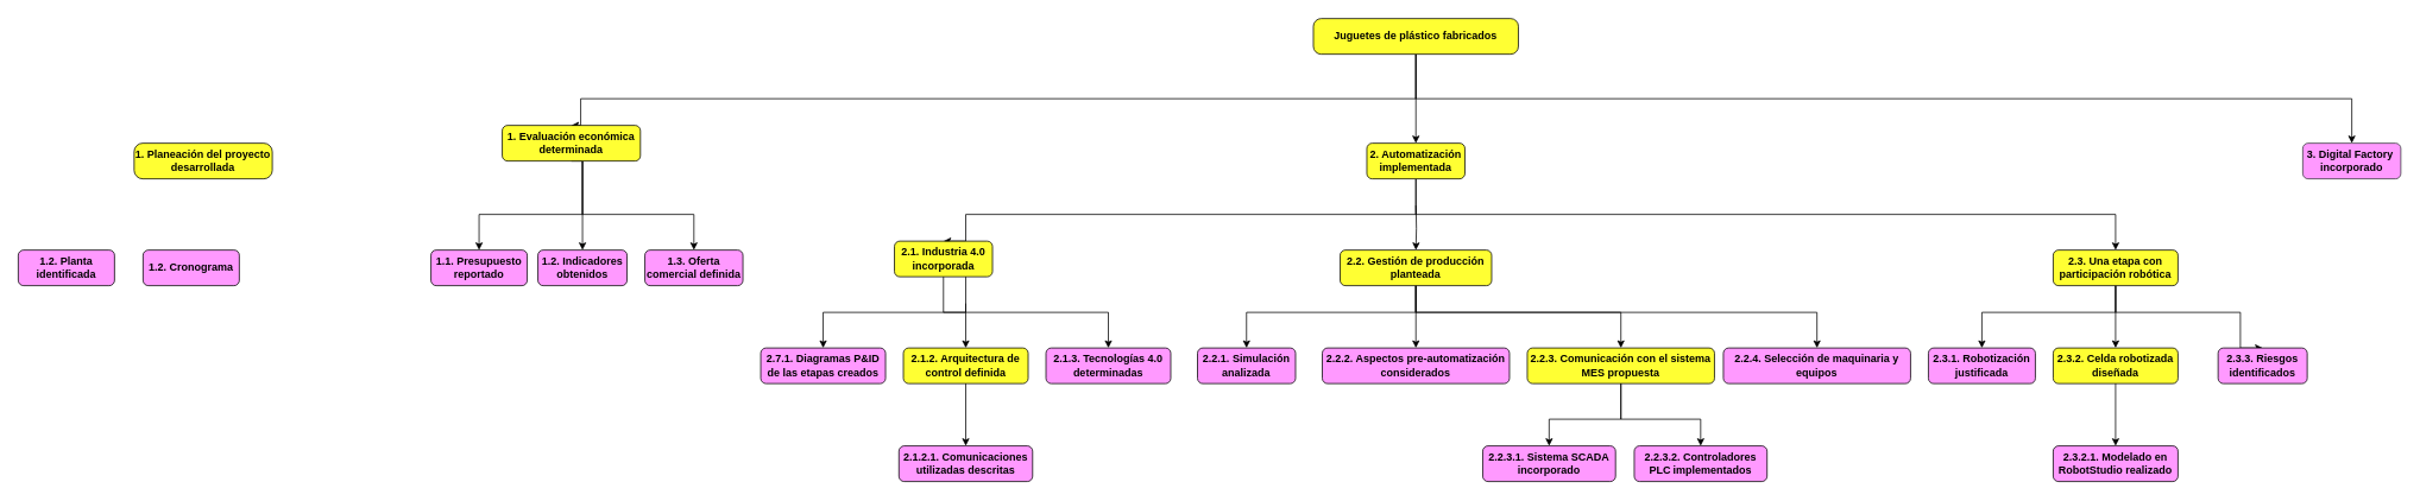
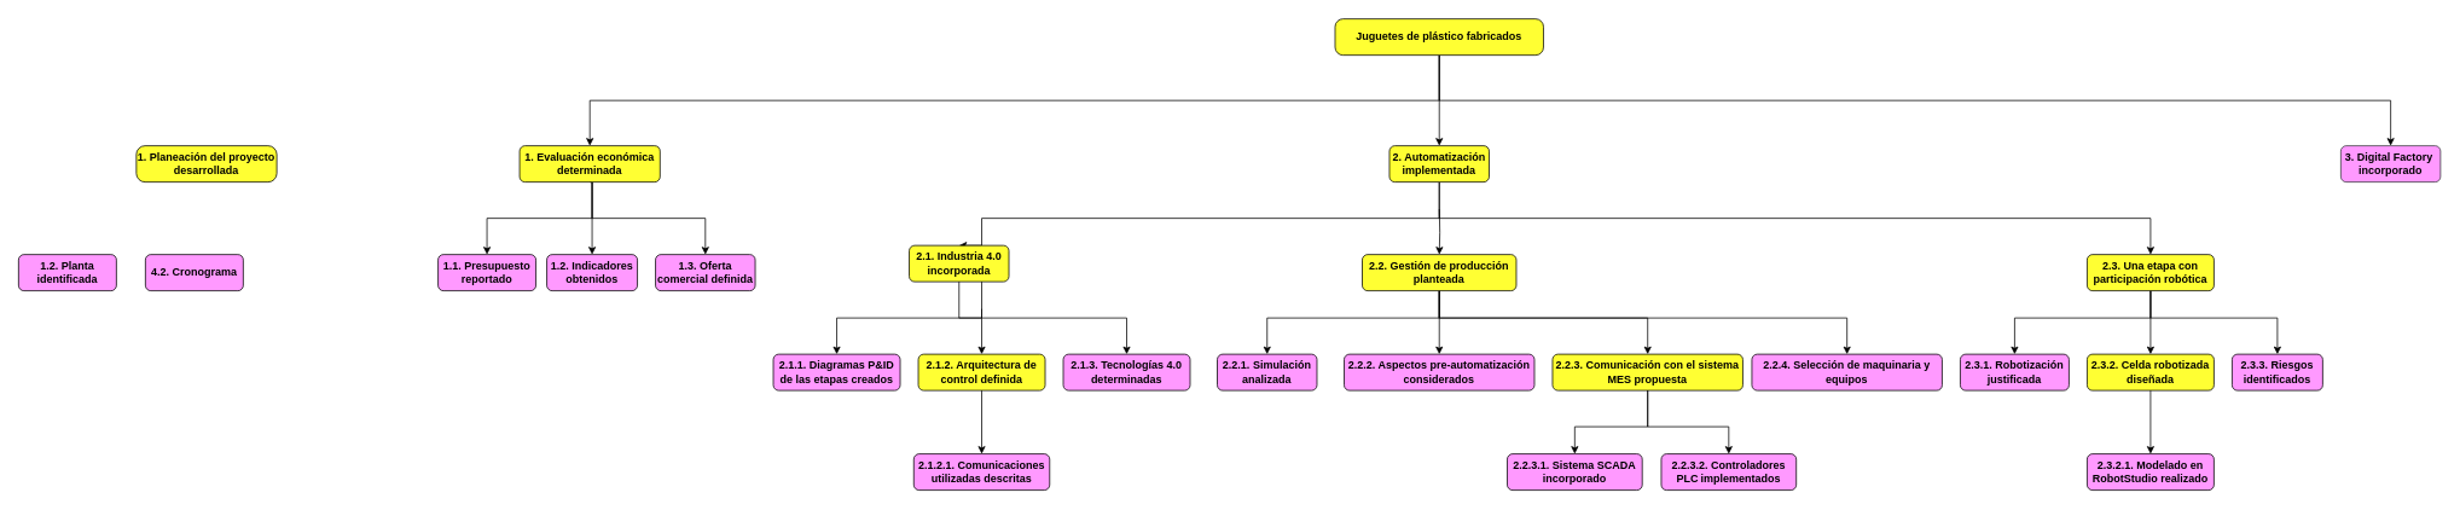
  <mxCell id="0" />
  <mxCell id="1" parent="0" />
  <mxCell id="2" style="edgeStyle=orthogonalEdgeStyle;rounded=0;orthogonalLoop=1;jettySize=auto;html=1;entryX=0.5;entryY=0;entryDx=0;entryDy=0;" edge="1" parent="1" source="5" target="15"><mxGeometry relative="1" as="geometry" /></mxCell>
  <mxCell id="3" style="edgeStyle=orthogonalEdgeStyle;rounded=0;orthogonalLoop=1;jettySize=auto;html=1;entryX=0.5;entryY=0;entryDx=0;entryDy=0;" edge="1" parent="1" source="5" target="11"><mxGeometry relative="1" as="geometry"><Array as="points"><mxPoint x="1588" y="110" /><mxPoint x="651" y="110" /></Array></mxGeometry></mxCell>
  <mxCell id="4" style="edgeStyle=orthogonalEdgeStyle;rounded=0;orthogonalLoop=1;jettySize=auto;html=1;entryX=0.5;entryY=0;entryDx=0;entryDy=0;" edge="1" parent="1" source="5" target="45"><mxGeometry relative="1" as="geometry"><mxPoint x="2695.353" y="140" as="targetPoint" /><Array as="points"><mxPoint x="1588" y="110" /><mxPoint x="2638" y="110" /></Array></mxGeometry></mxCell>
  <mxCell id="5" value="Juguetes de plástico fabricados" style="rounded=1;whiteSpace=wrap;html=1;fillColor=#FFFF33;strokeColor=#000000;fontStyle=1;labelBorderColor=none;arcSize=22;" vertex="1" parent="1"><mxGeometry x="1473" width="230" height="40" as="geometry" y="20" /></mxCell>
  <mxCell id="6" value="1.2. Indicadores obtenidos" style="rounded=1;whiteSpace=wrap;html=1;fontStyle=1;strokeColor=#000000;fillColor=#FF99FF;" vertex="1" parent="1"><mxGeometry x="603" y="280" width="100" height="40" as="geometry" /></mxCell>
  <mxCell id="7" value="1.3. Oferta comercial definida" style="rounded=1;whiteSpace=wrap;html=1;fontStyle=1;strokeColor=#000000;fillColor=#FF99FF;" vertex="1" parent="1"><mxGeometry x="723" y="280" width="110" height="40" as="geometry" /></mxCell>
  <mxCell id="8" style="edgeStyle=orthogonalEdgeStyle;rounded=0;orthogonalLoop=1;jettySize=auto;html=1;entryX=0.5;entryY=0;entryDx=0;entryDy=0;exitX=0.5;exitY=1;exitDx=0;exitDy=0;" edge="1" parent="1" source="11" target="6"><mxGeometry relative="1" as="geometry"><Array as="points"><mxPoint x="653" y="210" /><mxPoint x="653" y="210" /></Array></mxGeometry></mxCell>
  <mxCell id="9" style="edgeStyle=orthogonalEdgeStyle;rounded=0;orthogonalLoop=1;jettySize=auto;html=1;entryX=0.5;entryY=0;entryDx=0;entryDy=0;" edge="1" parent="1" source="11" target="7"><mxGeometry relative="1" as="geometry"><Array as="points"><mxPoint x="653" y="240" /><mxPoint x="778" y="240" /></Array></mxGeometry></mxCell>
  <mxCell id="10" style="edgeStyle=orthogonalEdgeStyle;rounded=0;orthogonalLoop=1;jettySize=auto;html=1;entryX=0.5;entryY=0;entryDx=0;entryDy=0;" edge="1" parent="1" source="11" target="20"><mxGeometry relative="1" as="geometry"><Array as="points"><mxPoint x="653" y="240" /><mxPoint x="537" y="240" /></Array></mxGeometry></mxCell>
- <mxCell id="11" value="1. Evaluación económica determinada" style="rounded=1;whiteSpace=wrap;html=1;fillColor=#FFFF33;strokeColor=#000000;fontStyle=1" vertex="1" parent="1"><mxGeometry x="563" y="140" width="155" height="40" as="geometry" /></mxCell>
+ <mxCell id="11" value="1. Evaluación económica determinada" style="rounded=1;whiteSpace=wrap;html=1;fillColor=#FFFF33;strokeColor=#000000;fontStyle=1" vertex="1" parent="1"><mxGeometry x="573" y="160" width="155" height="40" as="geometry" /></mxCell>
  <mxCell id="12" style="edgeStyle=orthogonalEdgeStyle;rounded=0;orthogonalLoop=1;jettySize=auto;html=1;entryX=0.5;entryY=0;entryDx=0;entryDy=0;" edge="1" parent="1" target="30"><mxGeometry relative="1" as="geometry"><mxPoint x="1588.091" y="230" as="sourcePoint" /></mxGeometry></mxCell>
  <mxCell id="13" style="edgeStyle=orthogonalEdgeStyle;rounded=0;orthogonalLoop=1;jettySize=auto;html=1;entryX=0.5;entryY=0;entryDx=0;entryDy=0;exitX=0.5;exitY=1;exitDx=0;exitDy=0;" edge="1" parent="1" source="15" target="19"><mxGeometry relative="1" as="geometry"><Array as="points"><mxPoint x="1588" y="240" /><mxPoint x="1083" y="240" /></Array><mxPoint x="1588.091" y="230" as="sourcePoint" /></mxGeometry></mxCell>
  <mxCell id="14" style="edgeStyle=orthogonalEdgeStyle;rounded=0;orthogonalLoop=1;jettySize=auto;html=1;entryX=0.5;entryY=0;entryDx=0;entryDy=0;exitX=0.5;exitY=1;exitDx=0;exitDy=0;" edge="1" parent="1" source="15" target="24"><mxGeometry relative="1" as="geometry"><Array as="points"><mxPoint x="1588" y="240" /><mxPoint x="2373" y="240" /></Array><mxPoint x="1588.091" y="230" as="sourcePoint" /></mxGeometry></mxCell>
  <mxCell id="15" value="2. Automatización implementada" style="rounded=1;whiteSpace=wrap;html=1;fillColor=#FFFF33;strokeColor=#000000;fontStyle=1" vertex="1" parent="1"><mxGeometry x="1533" y="160" width="110" height="40" as="geometry" /></mxCell>
  <mxCell id="16" style="edgeStyle=orthogonalEdgeStyle;rounded=0;orthogonalLoop=1;jettySize=auto;html=1;entryX=0.5;entryY=0;entryDx=0;entryDy=0;" edge="1" parent="1" target="35"><mxGeometry relative="1" as="geometry"><Array as="points"><mxPoint x="1083" y="350" /><mxPoint x="923" y="350" /></Array><mxPoint x="1083" y="340" as="sourcePoint" /></mxGeometry></mxCell>
  <mxCell id="17" style="edgeStyle=orthogonalEdgeStyle;rounded=0;orthogonalLoop=1;jettySize=auto;html=1;entryX=0.5;entryY=0;entryDx=0;entryDy=0;" edge="1" parent="1" source="19" target="37"><mxGeometry relative="1" as="geometry" /></mxCell>
  <mxCell id="18" style="edgeStyle=orthogonalEdgeStyle;rounded=0;orthogonalLoop=1;jettySize=auto;html=1;entryX=0.5;entryY=0;entryDx=0;entryDy=0;" edge="1" parent="1" source="19" target="39"><mxGeometry relative="1" as="geometry"><Array as="points"><mxPoint x="1083" y="350" /><mxPoint x="1243" y="350" /></Array></mxGeometry></mxCell>
  <mxCell id="19" value="2.1. Industria 4.0 incorporada" style="rounded=1;whiteSpace=wrap;html=1;fontStyle=1;strokeColor=#000000;fillColor=#FFFF33;" vertex="1" parent="1"><mxGeometry x="1003" y="270" width="110" height="40" as="geometry" /></mxCell>
  <mxCell id="20" value="1.1. Presupuesto reportado" style="rounded=1;whiteSpace=wrap;html=1;fontStyle=1;strokeColor=#000000;fillColor=#FF99FF;" vertex="1" parent="1"><mxGeometry x="483" y="280" width="108" height="40" as="geometry" /></mxCell>
  <mxCell id="21" style="edgeStyle=orthogonalEdgeStyle;rounded=0;orthogonalLoop=1;jettySize=auto;html=1;entryX=0.5;entryY=0;entryDx=0;entryDy=0;" edge="1" parent="1" source="24" target="42"><mxGeometry relative="1" as="geometry" /></mxCell>
  <mxCell id="22" style="edgeStyle=orthogonalEdgeStyle;rounded=0;orthogonalLoop=1;jettySize=auto;html=1;entryX=0.5;entryY=0;entryDx=0;entryDy=0;" edge="1" parent="1" source="24" target="44"><mxGeometry relative="1" as="geometry"><Array as="points"><mxPoint x="2373" y="350" /><mxPoint x="2513" y="350" /></Array></mxGeometry></mxCell>
  <mxCell id="23" style="edgeStyle=orthogonalEdgeStyle;rounded=0;orthogonalLoop=1;jettySize=auto;html=1;entryX=0.5;entryY=0;entryDx=0;entryDy=0;" edge="1" parent="1" source="24" target="40"><mxGeometry relative="1" as="geometry"><Array as="points"><mxPoint x="2373" y="350" /><mxPoint x="2223" y="350" /></Array></mxGeometry></mxCell>
  <mxCell id="24" value="2.3. Una etapa con participación robótica" style="rounded=1;whiteSpace=wrap;html=1;fontStyle=1;strokeColor=#000000;fillColor=#FFFF33;" vertex="1" parent="1"><mxGeometry x="2303" y="280" width="140" height="40" as="geometry" /></mxCell>
  <mxCell id="25" value="2.2.1. Simulación analizada" style="rounded=1;whiteSpace=wrap;html=1;fontStyle=1;strokeColor=#000000;gradientColor=none;fillColor=#FF99FF;" vertex="1" parent="1"><mxGeometry x="1343" y="390" width="110" height="40" as="geometry" /></mxCell>
  <mxCell id="26" value="" style="edgeStyle=orthogonalEdgeStyle;rounded=0;orthogonalLoop=1;jettySize=auto;html=1;" edge="1" parent="1" source="30" target="31"><mxGeometry relative="1" as="geometry" /></mxCell>
  <mxCell id="27" style="edgeStyle=orthogonalEdgeStyle;rounded=0;orthogonalLoop=1;jettySize=auto;html=1;entryX=0.5;entryY=0;entryDx=0;entryDy=0;" edge="1" parent="1" source="30" target="25"><mxGeometry relative="1" as="geometry"><Array as="points"><mxPoint x="1588" y="350" /><mxPoint x="1398" y="350" /></Array></mxGeometry></mxCell>
  <mxCell id="28" style="edgeStyle=orthogonalEdgeStyle;rounded=0;orthogonalLoop=1;jettySize=auto;html=1;entryX=0.5;entryY=0;entryDx=0;entryDy=0;" edge="1" parent="1" source="30" target="34"><mxGeometry relative="1" as="geometry"><Array as="points"><mxPoint x="1588" y="350" /><mxPoint x="1818" y="350" /></Array></mxGeometry></mxCell>
  <mxCell id="29" style="edgeStyle=orthogonalEdgeStyle;rounded=0;orthogonalLoop=1;jettySize=auto;html=1;entryX=0.5;entryY=0;entryDx=0;entryDy=0;" edge="1" parent="1" source="30" target="48"><mxGeometry relative="1" as="geometry"><Array as="points"><mxPoint x="1588" y="350" /><mxPoint x="2038" y="350" /></Array></mxGeometry></mxCell>
  <mxCell id="30" value="2.2. Gestión de producción planteada" style="rounded=1;whiteSpace=wrap;html=1;fontStyle=1;strokeColor=#000000;fillColor=#FFFF33;" vertex="1" parent="1"><mxGeometry x="1503" y="280" width="170" height="40" as="geometry" /></mxCell>
  <mxCell id="31" value="2.2.2. Aspectos pre-automatización considerados" style="rounded=1;whiteSpace=wrap;html=1;fontStyle=1;strokeColor=#000000;gradientColor=none;fillColor=#FF99FF;" vertex="1" parent="1"><mxGeometry x="1483" y="390" width="210" height="40" as="geometry" /></mxCell>
  <mxCell id="32" style="edgeStyle=orthogonalEdgeStyle;rounded=0;orthogonalLoop=1;jettySize=auto;html=1;entryX=0.5;entryY=0;entryDx=0;entryDy=0;" edge="1" parent="1" source="34" target="46"><mxGeometry relative="1" as="geometry"><Array as="points"><mxPoint x="1818" y="470" /><mxPoint x="1737" y="470" /></Array></mxGeometry></mxCell>
  <mxCell id="33" style="edgeStyle=orthogonalEdgeStyle;rounded=0;orthogonalLoop=1;jettySize=auto;html=1;entryX=0.5;entryY=0;entryDx=0;entryDy=0;" edge="1" parent="1" source="34" target="47"><mxGeometry relative="1" as="geometry"><Array as="points"><mxPoint x="1818" y="470" /><mxPoint x="1907" y="470" /></Array></mxGeometry></mxCell>
  <mxCell id="34" value="2.2.3. Comunicación con el sistema MES propuesta" style="rounded=1;whiteSpace=wrap;html=1;fontStyle=1;strokeColor=#000000;fillColor=#FFFF33;" vertex="1" parent="1"><mxGeometry x="1713" y="390" width="210" height="40" as="geometry" /></mxCell>
- <mxCell id="35" value="2.7.1. Diagramas P&amp;amp;ID de las etapas creados" style="rounded=1;whiteSpace=wrap;html=1;fontStyle=1;strokeColor=#000000;fillColor=#FF99FF;" vertex="1" parent="1"><mxGeometry x="853" y="390" width="140" height="40" as="geometry" /></mxCell>
+ <mxCell id="35" value="2.1.1. Diagramas P&amp;amp;ID de las etapas creados" style="rounded=1;whiteSpace=wrap;html=1;fontStyle=1;strokeColor=#000000;fillColor=#FF99FF;" vertex="1" parent="1"><mxGeometry x="853" y="390" width="140" height="40" as="geometry" /></mxCell>
  <mxCell id="36" style="edgeStyle=orthogonalEdgeStyle;rounded=0;orthogonalLoop=1;jettySize=auto;html=1;entryX=0.5;entryY=0;entryDx=0;entryDy=0;" edge="1" parent="1" source="37" target="38"><mxGeometry relative="1" as="geometry" /></mxCell>
  <mxCell id="37" value="2.1.2. Arquitectura de control definida" style="rounded=1;whiteSpace=wrap;html=1;fontStyle=1;strokeColor=#000000;fillColor=#FFFF33;" vertex="1" parent="1"><mxGeometry x="1013" y="390" width="140" height="40" as="geometry" /></mxCell>
  <mxCell id="38" value="2.1.2.1. Comunicaciones utilizadas descritas" style="rounded=1;whiteSpace=wrap;html=1;fontStyle=1;strokeColor=#000000;fillColor=#FF99FF;" vertex="1" parent="1"><mxGeometry x="1008" y="500" width="150" height="40" as="geometry" /></mxCell>
  <mxCell id="39" value="2.1.3. Tecnologías 4.0 determinadas" style="rounded=1;whiteSpace=wrap;html=1;fontStyle=1;strokeColor=#000000;fillColor=#FF99FF;" vertex="1" parent="1"><mxGeometry x="1173" y="390" width="140" height="40" as="geometry" /></mxCell>
  <mxCell id="40" value="2.3.1. Robotización justificada" style="rounded=1;whiteSpace=wrap;html=1;fontStyle=1;strokeColor=#000000;fillColor=#FF99FF;" vertex="1" parent="1"><mxGeometry x="2163" y="390" width="120" height="40" as="geometry" /></mxCell>
  <mxCell id="41" style="edgeStyle=orthogonalEdgeStyle;rounded=0;orthogonalLoop=1;jettySize=auto;html=1;entryX=0.5;entryY=0;entryDx=0;entryDy=0;" edge="1" parent="1" source="42" target="43"><mxGeometry relative="1" as="geometry" /></mxCell>
  <mxCell id="42" value="2.3.2. Celda robotizada diseñada" style="rounded=1;whiteSpace=wrap;html=1;fontStyle=1;strokeColor=#000000;fillColor=#FFFF33;" vertex="1" parent="1"><mxGeometry x="2303" y="390" width="140" height="40" as="geometry" /></mxCell>
  <mxCell id="43" value="2.3.2.1. Modelado en RobotStudio realizado" style="rounded=1;whiteSpace=wrap;html=1;fontStyle=1;strokeColor=#000000;fillColor=#FF99FF;" vertex="1" parent="1"><mxGeometry x="2303" y="500" width="140" height="40" as="geometry" /></mxCell>
- <mxCell id="44" value="2.3.3. Riesgos identificados" style="rounded=1;whiteSpace=wrap;html=1;fontStyle=1;strokeColor=#000000;fillColor=#FF99FF;" vertex="1" parent="1"><mxGeometry x="2488" y="390" width="100" height="40" as="geometry" /></mxCell>
+ <mxCell id="44" value="2.3.3. Riesgos identificados" style="rounded=1;whiteSpace=wrap;html=1;fontStyle=1;strokeColor=#000000;fillColor=#FF99FF;" vertex="1" parent="1"><mxGeometry x="2463" y="390" width="100" height="40" as="geometry" /></mxCell>
  <mxCell id="45" value="3&lt;span style=&quot;background-color: initial;&quot;&gt;. Digital Factory&amp;nbsp; incorporado&lt;/span&gt;" style="rounded=1;whiteSpace=wrap;html=1;fillColor=#FF99FF;strokeColor=#36393d;fontStyle=1;" vertex="1" parent="1"><mxGeometry x="2583" y="160" width="110" height="40" as="geometry" /></mxCell>
  <mxCell id="46" value="2.2.3.1. Sistema SCADA incorporado" style="rounded=1;whiteSpace=wrap;html=1;fontStyle=1;strokeColor=#000000;fillColor=#FF99FF;" vertex="1" parent="1"><mxGeometry x="1663" y="500" width="149" height="40" as="geometry" /></mxCell>
  <mxCell id="47" value="2.2.3.2. Controladores PLC&lt;span style=&quot;white-space: pre;&quot;&gt;&#09;&lt;/span&gt;implementados" style="rounded=1;whiteSpace=wrap;html=1;fontStyle=1;strokeColor=#000000;fillColor=#FF99FF;" vertex="1" parent="1"><mxGeometry x="1833" y="500" width="149" height="40" as="geometry" /></mxCell>
  <mxCell id="48" value="2.2.4. Selección de maquinaria y equipos" style="rounded=1;whiteSpace=wrap;html=1;fontStyle=1;strokeColor=#000000;gradientColor=none;fillColor=#FF99FF;" vertex="1" parent="1"><mxGeometry x="1933" y="390" width="210" height="40" as="geometry" /></mxCell>
  <mxCell id="49" value="1. Planeación del proyecto desarrollada" style="rounded=1;whiteSpace=wrap;html=1;fillColor=#FFFF33;strokeColor=#000000;fontStyle=1;arcSize=24;" vertex="1" parent="1"><mxGeometry x="150" y="160" width="155" height="40" as="geometry" /></mxCell>
  <mxCell id="50" value="1.2. Planta identificada" style="rounded=1;whiteSpace=wrap;html=1;fontStyle=1;strokeColor=#000000;fillColor=#FF99FF;" vertex="1" parent="1"><mxGeometry x="20" y="280" width="108" height="40" as="geometry" /></mxCell>
- <mxCell id="51" value="1.2. Cronograma" style="rounded=1;whiteSpace=wrap;html=1;fontStyle=1;strokeColor=#000000;fillColor=#FF99FF;" vertex="1" parent="1"><mxGeometry x="160" y="280" width="108" height="40" as="geometry" /></mxCell>
+ <mxCell id="51" value="4.2. Cronograma" style="rounded=1;whiteSpace=wrap;html=1;fontStyle=1;strokeColor=#000000;fillColor=#FF99FF;" vertex="1" parent="1"><mxGeometry x="160" y="280" width="108" height="40" as="geometry" /></mxCell>
